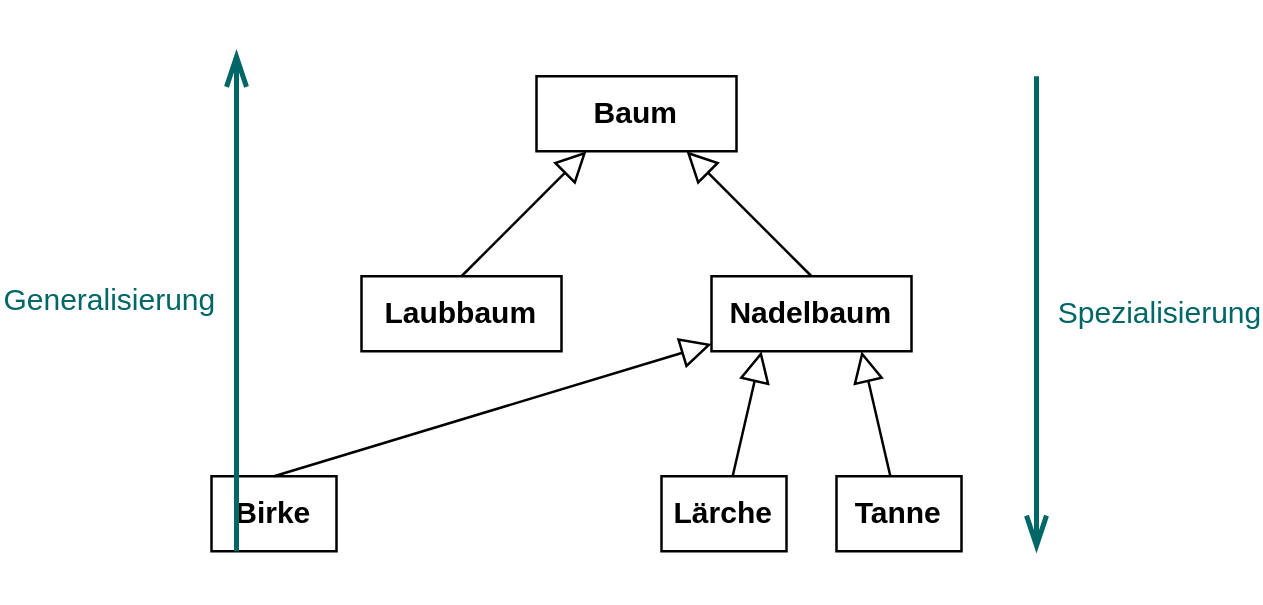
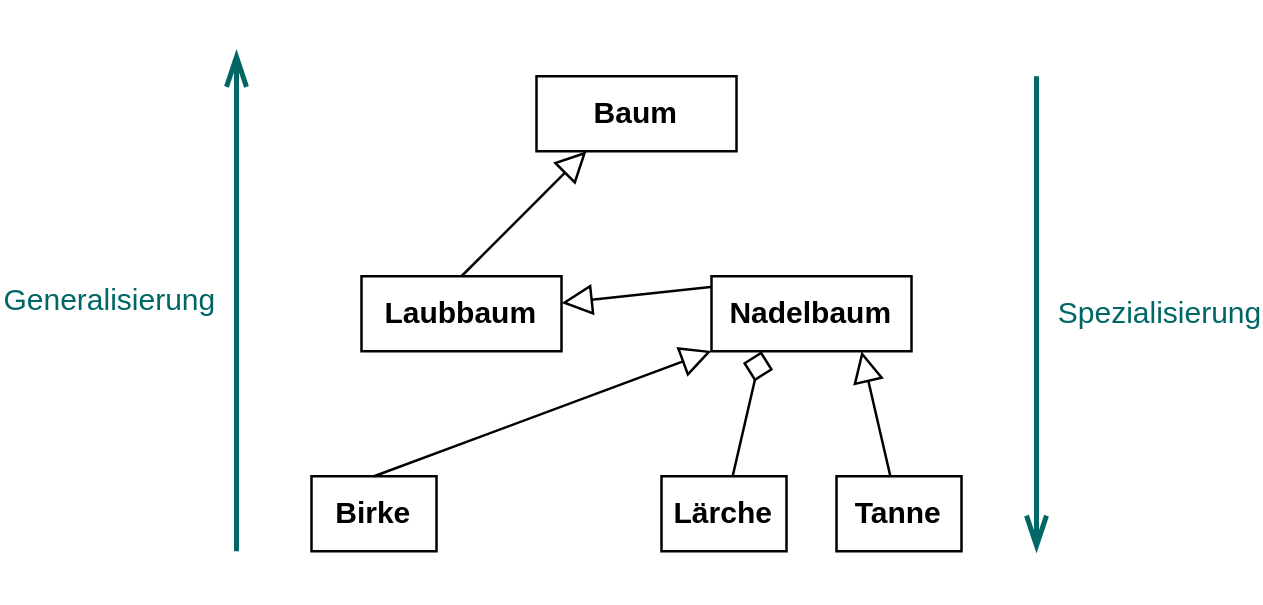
  <mxCell id="0" />
  <mxCell id="1" parent="0" />
  <mxCell id="2" value="&lt;b&gt;Baum&lt;/b&gt;" style="rounded=0;whiteSpace=wrap;html=1;" parent="1" vertex="1"><mxGeometry x="140" y="30" width="80" height="30" as="geometry" /></mxCell>
  <mxCell id="3" style="edgeStyle=none;rounded=0;orthogonalLoop=1;jettySize=auto;html=1;entryX=0.25;entryY=1;entryDx=0;entryDy=0;exitX=0.5;exitY=0;exitDx=0;exitDy=0;endArrow=block;endFill=0;endSize=10;" parent="1" source="4" target="2" edge="1"><mxGeometry relative="1" as="geometry"><mxPoint x="110" y="90" as="sourcePoint" /></mxGeometry></mxCell>
  <mxCell id="4" value="&lt;b&gt;Laubbaum&lt;/b&gt;" style="rounded=0;whiteSpace=wrap;html=1;" parent="1" vertex="1"><mxGeometry x="70" y="110" width="80" height="30" as="geometry" /></mxCell>
- <mxCell id="5" style="edgeStyle=none;rounded=0;orthogonalLoop=1;jettySize=auto;html=1;entryX=0.75;entryY=1;entryDx=0;entryDy=0;exitX=0.5;exitY=0;exitDx=0;exitDy=0;endArrow=block;endFill=0;endSize=10;" parent="1" source="6" target="2" edge="1"><mxGeometry relative="1" as="geometry" /></mxCell>
+ <mxCell id="5" style="edgeStyle=none;rounded=0;orthogonalLoop=1;jettySize=auto;html=1;exitX=0.5;exitY=0;exitDx=0;exitDy=0;endArrow=block;endFill=0;endSize=10;" parent="1" source="6" target="4" edge="1"><mxGeometry relative="1" as="geometry" /></mxCell>
  <mxCell id="6" value="&lt;b&gt;Nadelbaum&lt;/b&gt;" style="rounded=0;whiteSpace=wrap;html=1;" parent="1" vertex="1"><mxGeometry x="210" y="110" width="80" height="30" as="geometry" /></mxCell>
- <mxCell id="7" value="&lt;b&gt;Birke&lt;/b&gt;" style="rounded=0;whiteSpace=wrap;html=1;" parent="1" vertex="1"><mxGeometry x="10" y="190" width="50" height="30" as="geometry" /></mxCell>
- <mxCell id="8" style="edgeStyle=none;rounded=0;orthogonalLoop=1;jettySize=auto;html=1;entryX=0.25;entryY=1;entryDx=0;entryDy=0;endArrow=block;endFill=0;endSize=10;" parent="1" source="9" target="6" edge="1"><mxGeometry relative="1" as="geometry" /></mxCell>
+ <mxCell id="7" value="&lt;b&gt;Birke&lt;/b&gt;" style="rounded=0;whiteSpace=wrap;html=1;" parent="1" vertex="1"><mxGeometry x="50" y="190" width="50" height="30" as="geometry" /></mxCell>
+ <mxCell id="8" style="edgeStyle=none;rounded=0;orthogonalLoop=1;jettySize=auto;html=1;entryX=0.25;entryY=1;entryDx=0;entryDy=0;endArrow=diamond;endFill=0;endSize=10;" parent="1" source="9" target="6" edge="1"><mxGeometry relative="1" as="geometry" /></mxCell>
  <mxCell id="9" value="&lt;b&gt;Lärche&lt;/b&gt;" style="rounded=0;whiteSpace=wrap;html=1;" parent="1" vertex="1"><mxGeometry x="190" y="190" width="50" height="30" as="geometry" /></mxCell>
  <mxCell id="10" style="edgeStyle=none;rounded=0;orthogonalLoop=1;jettySize=auto;html=1;entryX=0.75;entryY=1;entryDx=0;entryDy=0;endArrow=block;endFill=0;endSize=10;" parent="1" source="11" target="6" edge="1"><mxGeometry relative="1" as="geometry" /></mxCell>
  <mxCell id="11" value="&lt;b&gt;Tanne&lt;/b&gt;" style="rounded=0;whiteSpace=wrap;html=1;" parent="1" vertex="1"><mxGeometry x="260" y="190" width="50" height="30" as="geometry" /></mxCell>
  <mxCell id="12" value="" style="endArrow=block;html=1;rounded=0;exitX=0.5;exitY=0;exitDx=0;exitDy=0;endFill=0;endSize=10;" parent="1" source="7" target="6" edge="1"><mxGeometry width="50" height="50" relative="1" as="geometry"><mxPoint x="360" y="300" as="sourcePoint" /><mxPoint x="410" y="250" as="targetPoint" /></mxGeometry></mxCell>
  <mxCell id="13" value="&lt;div style=&quot;font-size: 12px;&quot; align=&quot;left&quot;&gt;Spezialisierung&lt;/div&gt;" style="endArrow=openThin;html=1;rounded=0;endSize=10;strokeColor=#006666;endFill=0;strokeWidth=2;align=left;spacingLeft=7;fontColor=#006666;fontSize=12;labelBackgroundColor=none;" parent="1" edge="1"><mxGeometry width="50" height="50" relative="1" as="geometry"><mxPoint x="340" y="30" as="sourcePoint" /><mxPoint x="340" y="220" as="targetPoint" /></mxGeometry></mxCell>
  <mxCell id="14" value="Generalisierung" style="endArrow=openThin;html=1;rounded=0;endSize=10;strokeColor=#006666;endFill=0;strokeWidth=2;fontSize=12;fontColor=#006666;align=right;spacingRight=7;labelBackgroundColor=none;" parent="1" edge="1"><mxGeometry width="50" height="50" relative="1" as="geometry"><mxPoint x="20" y="220" as="sourcePoint" /><mxPoint x="20" y="20" as="targetPoint" /></mxGeometry></mxCell>
